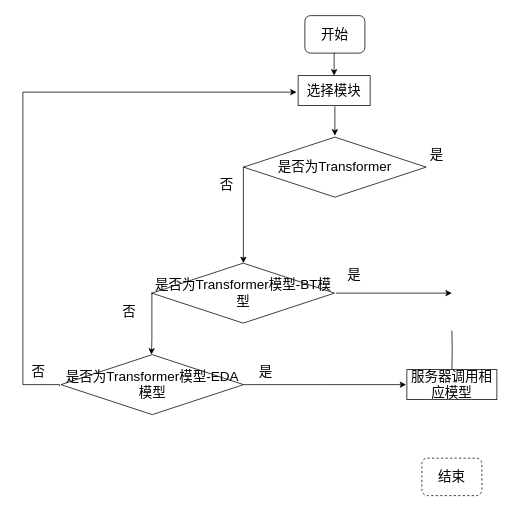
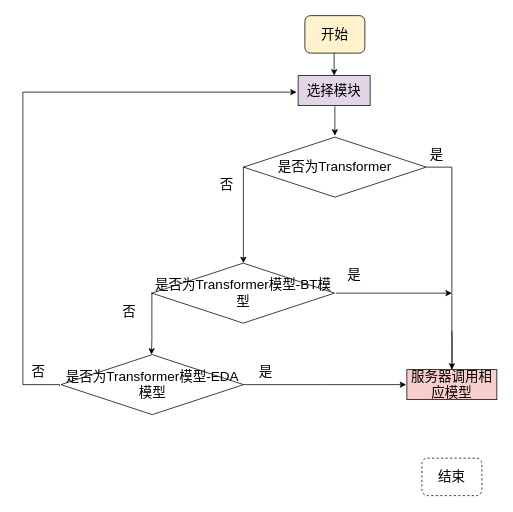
  <mxCell id="0" />
  <mxCell id="1" parent="0" />
- <mxCell id="2" value="&lt;font style=&quot;font-size: 18px&quot;&gt;开始&lt;/font&gt;" style="rounded=1;whiteSpace=wrap;html=1;" vertex="1" parent="1"><mxGeometry x="406" y="20" width="80" height="50" as="geometry" /></mxCell>
+ <mxCell id="2" value="&lt;font style=&quot;font-size: 18px&quot;&gt;开始&lt;/font&gt;" style="rounded=1;whiteSpace=wrap;html=1;fillColor=#fff2cc;" vertex="1" parent="1"><mxGeometry x="406" y="20" width="80" height="50" as="geometry" /></mxCell>
  <mxCell id="3" value="结束" style="rounded=1;whiteSpace=wrap;html=1;fontSize=18;dashed=1;" vertex="1" parent="1"><mxGeometry x="562" y="610" width="80" height="50" as="geometry" /></mxCell>
- <mxCell id="4" value="选择模块" style="rounded=0;whiteSpace=wrap;html=1;fontSize=18;" vertex="1" parent="1"><mxGeometry x="397" y="100" width="96" height="40" as="geometry" /></mxCell>
+ <mxCell id="4" value="选择模块" style="rounded=0;whiteSpace=wrap;html=1;fontSize=18;fillColor=#e1d5e7;" vertex="1" parent="1"><mxGeometry x="397" y="100" width="96" height="40" as="geometry" /></mxCell>
  <mxCell id="5" value="&lt;span&gt;是否为Transformer&lt;/span&gt;" style="rhombus;whiteSpace=wrap;html=1;fontSize=18;" vertex="1" parent="1"><mxGeometry x="324.25" y="182" width="243.5" height="80" as="geometry" /></mxCell>
+ <mxCell id="6" value="" style="endArrow=classic;html=1;rounded=0;fontSize=18;edgeStyle=orthogonalEdgeStyle;exitX=1;exitY=0.5;exitDx=0;exitDy=0;entryX=0.5;entryY=0;entryDx=0;entryDy=0;" edge="1" parent="1" source="5" target="18"><mxGeometry width="50" height="50" relative="1" as="geometry"><mxPoint x="572" y="280" as="sourcePoint" /><mxPoint x="602" y="310" as="targetPoint" /><Array as="points"><mxPoint x="602" y="222" /></Array></mxGeometry></mxCell>
  <mxCell id="7" value="" style="endArrow=classic;html=1;rounded=0;fontSize=18;edgeStyle=orthogonalEdgeStyle;exitX=0;exitY=0.5;exitDx=0;exitDy=0;" edge="1" parent="1"><mxGeometry width="50" height="50" relative="1" as="geometry"><mxPoint x="326.25" y="222" as="sourcePoint" /><mxPoint x="324" y="350" as="targetPoint" /><Array as="points"><mxPoint x="324" y="222" /></Array></mxGeometry></mxCell>
  <mxCell id="8" value="" style="endArrow=classic;html=1;rounded=0;fontSize=18;edgeStyle=orthogonalEdgeStyle;exitX=1;exitY=0.5;exitDx=0;exitDy=0;" edge="1" parent="1" source="17"><mxGeometry width="50" height="50" relative="1" as="geometry"><mxPoint x="505" y="512" as="sourcePoint" /><mxPoint x="541" y="512" as="targetPoint" /><Array as="points" /></mxGeometry></mxCell>
  <mxCell id="9" value="" style="endArrow=classic;html=1;rounded=0;fontSize=18;edgeStyle=orthogonalEdgeStyle;entryX=0;entryY=0.5;entryDx=0;entryDy=0;exitX=0;exitY=0.5;exitDx=0;exitDy=0;" edge="1" parent="1"><mxGeometry width="50" height="50" relative="1" as="geometry"><mxPoint x="78.75" y="514" as="sourcePoint" /><mxPoint x="395" y="122" as="targetPoint" /><Array as="points"><mxPoint x="79" y="512" /><mxPoint x="30" y="512" /><mxPoint x="30" y="122" /></Array></mxGeometry></mxCell>
  <mxCell id="10" value="" style="endArrow=classic;html=1;rounded=0;fontSize=18;edgeStyle=orthogonalEdgeStyle;" edge="1" parent="1"><mxGeometry width="50" height="50" relative="1" as="geometry"><mxPoint x="446" y="141" as="sourcePoint" /><mxPoint x="446" y="180" as="targetPoint" /><Array as="points"><mxPoint x="446" y="141" /></Array></mxGeometry></mxCell>
  <mxCell id="11" value="" style="endArrow=classic;html=1;rounded=0;fontSize=18;edgeStyle=orthogonalEdgeStyle;entryX=0.5;entryY=0;entryDx=0;entryDy=0;" edge="1" parent="1" target="4"><mxGeometry width="50" height="50" relative="1" as="geometry"><mxPoint x="446" y="70" as="sourcePoint" /><mxPoint x="471" y="20" as="targetPoint" /><Array as="points"><mxPoint x="446" y="70" /></Array></mxGeometry></mxCell>
  <mxCell id="12" value="否" style="text;html=1;strokeColor=none;fillColor=none;align=center;verticalAlign=middle;whiteSpace=wrap;rounded=0;fontSize=18;" vertex="1" parent="1"><mxGeometry x="272" y="230" width="60" height="30" as="geometry" /></mxCell>
  <mxCell id="13" value="是" style="text;html=1;strokeColor=none;fillColor=none;align=center;verticalAlign=middle;whiteSpace=wrap;rounded=0;fontSize=18;" vertex="1" parent="1"><mxGeometry x="552" y="190" width="60" height="30" as="geometry" /></mxCell>
  <mxCell id="14" value="是" style="text;html=1;strokeColor=none;fillColor=none;align=center;verticalAlign=middle;whiteSpace=wrap;rounded=0;fontSize=18;" vertex="1" parent="1"><mxGeometry x="324.25" y="480" width="60" height="30" as="geometry" /></mxCell>
  <mxCell id="15" value="否" style="text;html=1;strokeColor=none;fillColor=none;align=center;verticalAlign=middle;whiteSpace=wrap;rounded=0;fontSize=18;" vertex="1" parent="1"><mxGeometry x="142" y="400" width="60" height="30" as="geometry" /></mxCell>
  <mxCell id="16" value="&lt;span&gt;是否为Transformer模型-BT模型&lt;/span&gt;" style="rhombus;whiteSpace=wrap;html=1;fontSize=18;" vertex="1" parent="1"><mxGeometry x="202" y="350" width="243.5" height="80" as="geometry" /></mxCell>
  <mxCell id="17" value="&lt;span&gt;是否为Transformer模型-EDA模型&lt;/span&gt;" style="rhombus;whiteSpace=wrap;html=1;fontSize=18;" vertex="1" parent="1"><mxGeometry x="80.75" y="472" width="243.5" height="80" as="geometry" /></mxCell>
- <mxCell id="18" value="&lt;span style=&quot;font-size: 18px&quot;&gt;服务器调用相应模型&lt;/span&gt;" style="rounded=0;whiteSpace=wrap;html=1;" vertex="1" parent="1"><mxGeometry x="542" y="492" width="120" height="40" as="geometry" /></mxCell>
+ <mxCell id="18" value="&lt;span style=&quot;font-size: 18px&quot;&gt;服务器调用相应模型&lt;/span&gt;" style="rounded=0;whiteSpace=wrap;html=1;fillColor=#f8cecc;" vertex="1" parent="1"><mxGeometry x="542" y="492" width="120" height="40" as="geometry" /></mxCell>
  <mxCell id="19" value="" style="endArrow=none;html=1;rounded=0;fontSize=18;edgeStyle=orthogonalEdgeStyle;entryX=0.5;entryY=0;entryDx=0;entryDy=0;exitX=0.5;exitY=1;exitDx=0;exitDy=0;" edge="1" parent="1" target="18"><mxGeometry width="50" height="50" relative="1" as="geometry"><mxPoint x="602" y="440" as="sourcePoint" /><mxPoint x="642" y="610" as="targetPoint" /></mxGeometry></mxCell>
  <mxCell id="20" value="" style="endArrow=classic;html=1;rounded=0;edgeStyle=orthogonalEdgeStyle;exitX=1;exitY=0.5;exitDx=0;exitDy=0;" edge="1" parent="1"><mxGeometry width="50" height="50" relative="1" as="geometry"><mxPoint x="447.5" y="390" as="sourcePoint" /><mxPoint x="602" y="390" as="targetPoint" /><Array as="points" /></mxGeometry></mxCell>
  <mxCell id="21" value="" style="endArrow=classic;html=1;rounded=0;edgeStyle=orthogonalEdgeStyle;exitX=0;exitY=0.5;exitDx=0;exitDy=0;entryX=0.5;entryY=0;entryDx=0;entryDy=0;" edge="1" parent="1"><mxGeometry width="50" height="50" relative="1" as="geometry"><mxPoint x="201" y="390" as="sourcePoint" /><mxPoint x="201.5" y="472" as="targetPoint" /><Array as="points"><mxPoint x="202" y="390" /><mxPoint x="202" y="451" /></Array></mxGeometry></mxCell>
  <mxCell id="22" value="是" style="text;html=1;strokeColor=none;fillColor=none;align=center;verticalAlign=middle;whiteSpace=wrap;rounded=0;fontSize=18;" vertex="1" parent="1"><mxGeometry x="442" y="350" width="60" height="30" as="geometry" /></mxCell>
  <mxCell id="23" value="否" style="text;html=1;strokeColor=none;fillColor=none;align=center;verticalAlign=middle;whiteSpace=wrap;rounded=0;fontSize=18;" vertex="1" parent="1"><mxGeometry x="20.75" y="480" width="60" height="30" as="geometry" /></mxCell>
